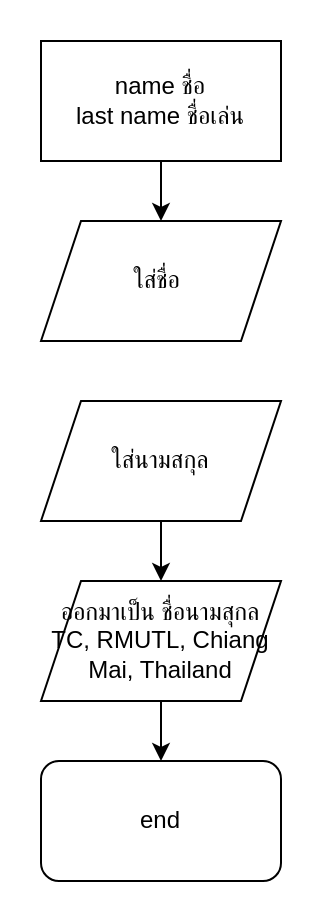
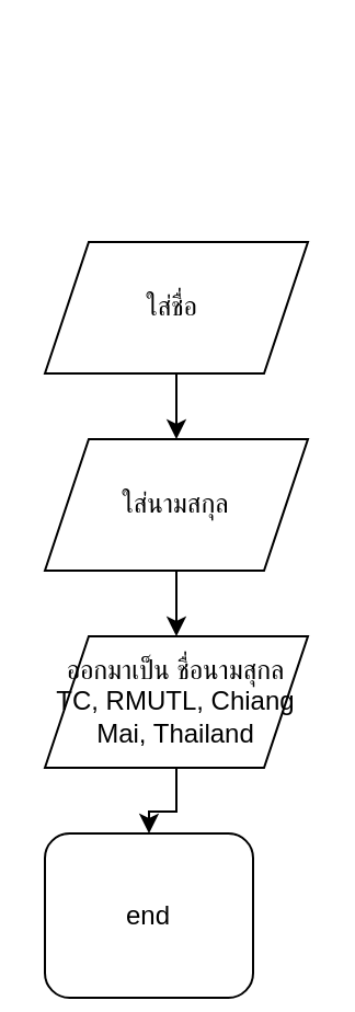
  <mxCell id="0" />
  <mxCell id="1" parent="0" />
+ <mxCell id="2" value="" style="edgeStyle=orthogonalEdgeStyle;rounded=0;orthogonalLoop=1;jettySize=auto;html=1;" parent="1" source="3" target="5" edge="1"><mxGeometry relative="1" as="geometry" /></mxCell>
  <mxCell id="3" value="ใส่ชื่อ&amp;nbsp;" style="shape=parallelogram;perimeter=parallelogramPerimeter;whiteSpace=wrap;html=1;fixedSize=1;" parent="1" vertex="1"><mxGeometry x="20" y="110" width="120" height="60" as="geometry" /></mxCell>
  <mxCell id="4" value="" style="edgeStyle=orthogonalEdgeStyle;rounded=0;orthogonalLoop=1;jettySize=auto;html=1;" parent="1" source="5" target="7" edge="1"><mxGeometry relative="1" as="geometry" /></mxCell>
  <mxCell id="5" value="ใส่นามสกุล" style="shape=parallelogram;perimeter=parallelogramPerimeter;whiteSpace=wrap;html=1;fixedSize=1;" parent="1" vertex="1"><mxGeometry x="20" y="200" width="120" height="60" as="geometry" /></mxCell>
  <mxCell id="6" value="" style="edgeStyle=orthogonalEdgeStyle;rounded=0;orthogonalLoop=1;jettySize=auto;html=1;" parent="1" source="7" target="8" edge="1"><mxGeometry relative="1" as="geometry" /></mxCell>
  <mxCell id="7" value="ออกมาเป็น ชื่อนามสุกล&lt;div&gt;TC, RMUTL, Chiang Mai, Thailand&lt;/div&gt;" style="shape=parallelogram;perimeter=parallelogramPerimeter;whiteSpace=wrap;html=1;fixedSize=1;" parent="1" vertex="1"><mxGeometry x="20" y="290" width="120" height="60" as="geometry" /></mxCell>
- <mxCell id="8" value="end" style="rounded=1;whiteSpace=wrap;html=1;" parent="1" vertex="1"><mxGeometry x="20" y="380" width="120" height="60" as="geometry" /></mxCell>
- <mxCell id="9" value="" style="edgeStyle=orthogonalEdgeStyle;rounded=0;orthogonalLoop=1;jettySize=auto;html=1;" edge="1" parent="1" source="10" target="3"><mxGeometry relative="1" as="geometry" /></mxCell>
- <mxCell id="10" value="name ชื่อ&lt;div&gt;last name ชื่อเล่น&lt;/div&gt;" style="rounded=0;whiteSpace=wrap;html=1;" vertex="1" parent="1"><mxGeometry x="20" y="20" width="120" height="60" as="geometry" /></mxCell>
+ <mxCell id="8" value="end" style="rounded=1;whiteSpace=wrap;html=1;" parent="1" vertex="1"><mxGeometry x="20" y="380" width="95" height="75" as="geometry" /></mxCell>
